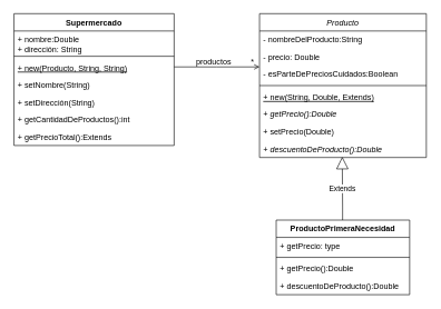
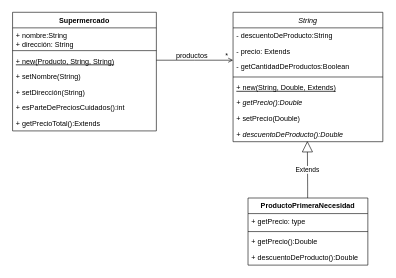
  <mxCell id="0" />
  <mxCell id="1" parent="0" />
- <mxCell id="2" value="Producto" style="swimlane;fontStyle=2;align=center;verticalAlign=top;childLayout=stackLayout;horizontal=1;startSize=26;horizontalStack=0;resizeParent=1;resizeLast=0;collapsible=1;marginBottom=0;rounded=0;shadow=0;strokeWidth=1;" parent="1" vertex="1"><mxGeometry x="388" y="20" width="250" height="216" as="geometry"><mxRectangle x="550" y="140" width="160" height="26" as="alternateBounds" /></mxGeometry></mxCell>
- <mxCell id="3" value="- nombreDelProducto:String" style="text;align=left;verticalAlign=top;spacingLeft=4;spacingRight=4;overflow=hidden;rotatable=0;points=[[0,0.5],[1,0.5]];portConstraint=eastwest;" parent="2" vertex="1"><mxGeometry y="26" width="250" height="26" as="geometry" /></mxCell>
- <mxCell id="4" value="- precio: Double" style="text;align=left;verticalAlign=top;spacingLeft=4;spacingRight=4;overflow=hidden;rotatable=0;points=[[0,0.5],[1,0.5]];portConstraint=eastwest;rounded=0;shadow=0;html=0;" parent="2" vertex="1"><mxGeometry y="52" width="250" height="26" as="geometry" /></mxCell>
- <mxCell id="5" value="- esParteDePreciosCuidados:Boolean" style="text;align=left;verticalAlign=top;spacingLeft=4;spacingRight=4;overflow=hidden;rotatable=0;points=[[0,0.5],[1,0.5]];portConstraint=eastwest;rounded=0;shadow=0;html=0;" parent="2" vertex="1"><mxGeometry y="78" width="250" height="26" as="geometry" /></mxCell>
+ <mxCell id="2" value="String" style="swimlane;fontStyle=2;align=center;verticalAlign=top;childLayout=stackLayout;horizontal=1;startSize=26;horizontalStack=0;resizeParent=1;resizeLast=0;collapsible=1;marginBottom=0;rounded=0;shadow=0;strokeWidth=1;" parent="1" vertex="1"><mxGeometry x="388" y="20" width="250" height="216" as="geometry"><mxRectangle x="550" y="140" width="160" height="26" as="alternateBounds" /></mxGeometry></mxCell>
+ <mxCell id="3" value="- descuentoDeProducto:String" style="text;align=left;verticalAlign=top;spacingLeft=4;spacingRight=4;overflow=hidden;rotatable=0;points=[[0,0.5],[1,0.5]];portConstraint=eastwest;" parent="2" vertex="1"><mxGeometry y="26" width="250" height="26" as="geometry" /></mxCell>
+ <mxCell id="4" value="- precio: Extends" style="text;align=left;verticalAlign=top;spacingLeft=4;spacingRight=4;overflow=hidden;rotatable=0;points=[[0,0.5],[1,0.5]];portConstraint=eastwest;rounded=0;shadow=0;html=0;" parent="2" vertex="1"><mxGeometry y="52" width="250" height="26" as="geometry" /></mxCell>
+ <mxCell id="5" value="- getCantidadDeProductos:Boolean" style="text;align=left;verticalAlign=top;spacingLeft=4;spacingRight=4;overflow=hidden;rotatable=0;points=[[0,0.5],[1,0.5]];portConstraint=eastwest;rounded=0;shadow=0;html=0;" parent="2" vertex="1"><mxGeometry y="78" width="250" height="26" as="geometry" /></mxCell>
  <mxCell id="6" value="" style="line;html=1;strokeWidth=1;align=left;verticalAlign=middle;spacingTop=-1;spacingLeft=3;spacingRight=3;rotatable=0;labelPosition=right;points=[];portConstraint=eastwest;" parent="2" vertex="1"><mxGeometry y="104" width="250" height="8" as="geometry" /></mxCell>
  <mxCell id="7" value="+ new(String, Double, Extends)" style="text;align=left;verticalAlign=top;spacingLeft=4;spacingRight=4;overflow=hidden;rotatable=0;points=[[0,0.5],[1,0.5]];portConstraint=eastwest;fontStyle=4" parent="2" vertex="1"><mxGeometry y="112" width="250" height="26" as="geometry" /></mxCell>
  <mxCell id="8" value="+ getPrecio():Double" style="text;align=left;verticalAlign=top;spacingLeft=4;spacingRight=4;overflow=hidden;rotatable=0;points=[[0,0.5],[1,0.5]];portConstraint=eastwest;fontStyle=2" vertex="1" parent="2"><mxGeometry y="138" width="250" height="26" as="geometry" /></mxCell>
  <mxCell id="9" value="+ setPrecio(Double)" style="text;align=left;verticalAlign=top;spacingLeft=4;spacingRight=4;overflow=hidden;rotatable=0;points=[[0,0.5],[1,0.5]];portConstraint=eastwest;fontStyle=0" vertex="1" parent="2"><mxGeometry y="164" width="250" height="26" as="geometry" /></mxCell>
  <mxCell id="10" value="+ descuentoDeProducto():Double" style="text;align=left;verticalAlign=top;spacingLeft=4;spacingRight=4;overflow=hidden;rotatable=0;points=[[0,0.5],[1,0.5]];portConstraint=eastwest;fontStyle=2" vertex="1" parent="2"><mxGeometry y="190" width="250" height="26" as="geometry" /></mxCell>
  <mxCell id="11" value="" style="endArrow=open;shadow=0;strokeWidth=1;rounded=0;endFill=1;edgeStyle=elbowEdgeStyle;elbow=vertical;" parent="1" target="2" edge="1"><mxGeometry x="0.5" y="41" relative="1" as="geometry"><mxPoint x="260" y="100" as="sourcePoint" /><mxPoint x="420" y="92" as="targetPoint" /><mxPoint x="-40" y="32" as="offset" /></mxGeometry></mxCell>
  <mxCell id="12" value="*" style="resizable=0;align=right;verticalAlign=bottom;labelBackgroundColor=none;fontSize=12;" parent="11" connectable="0" vertex="1"><mxGeometry x="1" relative="1" as="geometry"><mxPoint x="-7" y="1" as="offset" /></mxGeometry></mxCell>
  <mxCell id="13" value="productos" style="text;html=1;resizable=0;points=[];;align=center;verticalAlign=middle;labelBackgroundColor=none;rounded=0;shadow=0;strokeWidth=1;fontSize=12;" parent="11" vertex="1" connectable="0"><mxGeometry x="0.5" y="49" relative="1" as="geometry"><mxPoint x="-38" y="40" as="offset" /></mxGeometry></mxCell>
  <mxCell id="14" value="Supermercado" style="swimlane;fontStyle=1;align=center;verticalAlign=top;childLayout=stackLayout;horizontal=1;startSize=26;horizontalStack=0;resizeParent=1;resizeParentMax=0;resizeLast=0;collapsible=1;marginBottom=0;" parent="1" vertex="1"><mxGeometry x="20" y="20" width="240" height="198" as="geometry" /></mxCell>
- <mxCell id="15" value="+ nombre:Double&#10;+ dirección: String&#10;" style="text;strokeColor=none;fillColor=none;align=left;verticalAlign=top;spacingLeft=4;spacingRight=4;overflow=hidden;rotatable=0;points=[[0,0.5],[1,0.5]];portConstraint=eastwest;" parent="14" vertex="1"><mxGeometry y="26" width="240" height="34" as="geometry" /></mxCell>
+ <mxCell id="15" value="+ nombre:String&#10;+ dirección: String&#10;" style="text;strokeColor=none;fillColor=none;align=left;verticalAlign=top;spacingLeft=4;spacingRight=4;overflow=hidden;rotatable=0;points=[[0,0.5],[1,0.5]];portConstraint=eastwest;" parent="14" vertex="1"><mxGeometry y="26" width="240" height="34" as="geometry" /></mxCell>
  <mxCell id="16" value="" style="line;strokeWidth=1;fillColor=none;align=left;verticalAlign=middle;spacingTop=-1;spacingLeft=3;spacingRight=3;rotatable=0;labelPosition=right;points=[];portConstraint=eastwest;strokeColor=inherit;" parent="14" vertex="1"><mxGeometry y="60" width="240" height="8" as="geometry" /></mxCell>
  <mxCell id="17" value="+ new(Producto, String, String)" style="text;strokeColor=none;fillColor=none;align=left;verticalAlign=top;spacingLeft=4;spacingRight=4;overflow=hidden;rotatable=0;points=[[0,0.5],[1,0.5]];portConstraint=eastwest;fontStyle=4" parent="14" vertex="1"><mxGeometry y="68" width="240" height="26" as="geometry" /></mxCell>
  <mxCell id="18" value="+ setNombre(String)&#10;" style="text;strokeColor=none;fillColor=none;align=left;verticalAlign=top;spacingLeft=4;spacingRight=4;overflow=hidden;rotatable=0;points=[[0,0.5],[1,0.5]];portConstraint=eastwest;" parent="14" vertex="1"><mxGeometry y="94" width="240" height="26" as="geometry" /></mxCell>
  <mxCell id="19" value="+ setDirección(String)" style="text;strokeColor=none;fillColor=none;align=left;verticalAlign=top;spacingLeft=4;spacingRight=4;overflow=hidden;rotatable=0;points=[[0,0.5],[1,0.5]];portConstraint=eastwest;" parent="14" vertex="1"><mxGeometry y="120" width="240" height="26" as="geometry" /></mxCell>
- <mxCell id="20" value="+ getCantidadDeProductos():int" style="text;strokeColor=none;fillColor=none;align=left;verticalAlign=top;spacingLeft=4;spacingRight=4;overflow=hidden;rotatable=0;points=[[0,0.5],[1,0.5]];portConstraint=eastwest;fontStyle=0" parent="14" vertex="1"><mxGeometry y="146" width="240" height="26" as="geometry" /></mxCell>
+ <mxCell id="20" value="+ esParteDePreciosCuidados():int" style="text;strokeColor=none;fillColor=none;align=left;verticalAlign=top;spacingLeft=4;spacingRight=4;overflow=hidden;rotatable=0;points=[[0,0.5],[1,0.5]];portConstraint=eastwest;fontStyle=0" parent="14" vertex="1"><mxGeometry y="146" width="240" height="26" as="geometry" /></mxCell>
  <mxCell id="21" value="+ getPrecioTotal():Extends" style="text;strokeColor=none;fillColor=none;align=left;verticalAlign=top;spacingLeft=4;spacingRight=4;overflow=hidden;rotatable=0;points=[[0,0.5],[1,0.5]];portConstraint=eastwest;fontStyle=0" parent="14" vertex="1"><mxGeometry y="172" width="240" height="26" as="geometry" /></mxCell>
  <mxCell id="22" value="ProductoPrimeraNecesidad" style="swimlane;fontStyle=1;align=center;verticalAlign=top;childLayout=stackLayout;horizontal=1;startSize=26;horizontalStack=0;resizeParent=1;resizeParentMax=0;resizeLast=0;collapsible=1;marginBottom=0;" vertex="1" parent="1"><mxGeometry x="413" y="330" width="200" height="112" as="geometry" /></mxCell>
  <mxCell id="23" value="+ getPrecio: type" style="text;strokeColor=none;fillColor=none;align=left;verticalAlign=top;spacingLeft=4;spacingRight=4;overflow=hidden;rotatable=0;points=[[0,0.5],[1,0.5]];portConstraint=eastwest;" vertex="1" parent="22"><mxGeometry y="26" width="200" height="26" as="geometry" /></mxCell>
  <mxCell id="24" value="" style="line;strokeWidth=1;fillColor=none;align=left;verticalAlign=middle;spacingTop=-1;spacingLeft=3;spacingRight=3;rotatable=0;labelPosition=right;points=[];portConstraint=eastwest;strokeColor=inherit;" vertex="1" parent="22"><mxGeometry y="52" width="200" height="8" as="geometry" /></mxCell>
  <mxCell id="25" value="+ getPrecio():Double" style="text;strokeColor=none;fillColor=none;align=left;verticalAlign=top;spacingLeft=4;spacingRight=4;overflow=hidden;rotatable=0;points=[[0,0.5],[1,0.5]];portConstraint=eastwest;" vertex="1" parent="22"><mxGeometry y="60" width="200" height="26" as="geometry" /></mxCell>
  <mxCell id="26" value="+ descuentoDeProducto():Double" style="text;strokeColor=none;fillColor=none;align=left;verticalAlign=top;spacingLeft=4;spacingRight=4;overflow=hidden;rotatable=0;points=[[0,0.5],[1,0.5]];portConstraint=eastwest;" vertex="1" parent="22"><mxGeometry y="86" width="200" height="26" as="geometry" /></mxCell>
  <mxCell id="27" value="Extends" style="endArrow=block;endSize=16;endFill=0;html=1;rounded=0;entryX=0.496;entryY=0.962;entryDx=0;entryDy=0;entryPerimeter=0;" edge="1" parent="1" target="10"><mxGeometry width="160" relative="1" as="geometry"><mxPoint x="512.5" y="330" as="sourcePoint" /><mxPoint x="510" y="240" as="targetPoint" /><Array as="points"><mxPoint x="512.5" y="310" /></Array></mxGeometry></mxCell>
